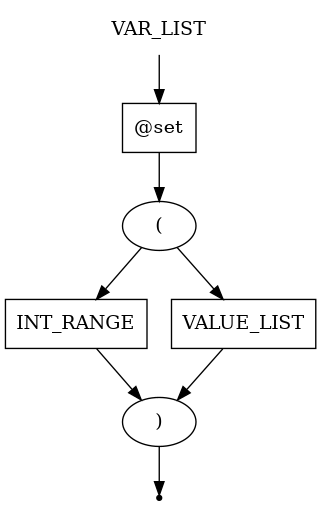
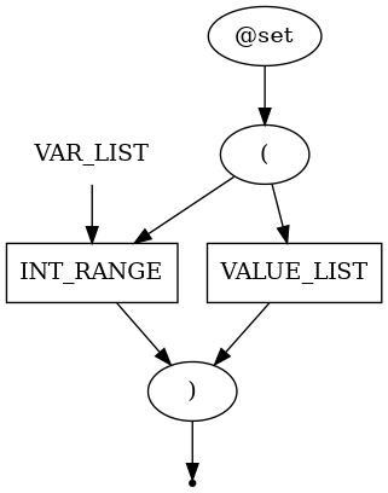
  digraph {
    node [shape=oval]
    n1 [label=VAR_LIST shape=plaintext]
-   n2 [label="@set" shape=box]
+   n2 [label="@set"]
    n3 [label="("]
    n4 [label=INT_RANGE shape=box]
    n5 [label=VALUE_LIST shape=box]
    n6 [label=")"]
    end [shape=point]
-   n1 -> n2
+   n1 -> n4
    n2 -> n3
    n3 -> n4
    n3 -> n5
    n4 -> n6
    n5 -> n6
    n6 -> end
  }
